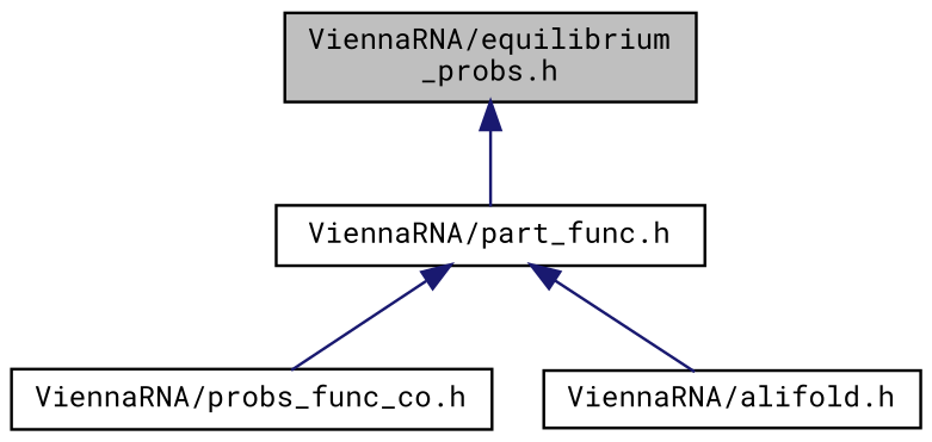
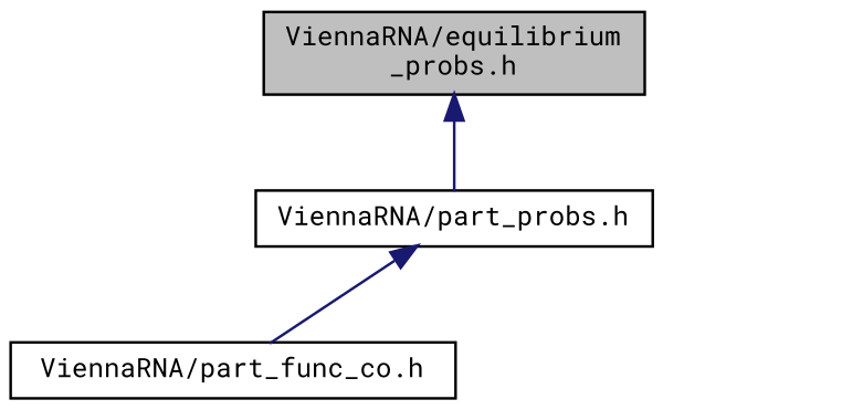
  digraph {
    fontname="Roboto Mono"
    node [color=black fontname="Roboto Mono" fontsize=10 shape=record]
    edge [color=midnightblue dir=back fontname="Roboto Mono" fontsize=10 labelfontname=Helvetica labelfontsize=10 style=solid]
    n1 [fillcolor=grey75 fontcolor=black height=0.2 label="ViennaRNA/equilibrium\l_probs.h" style=filled width=0.4]
-   n2 [height=0.2 label="ViennaRNA/part_func.h" width=0.4]
-   n3 [height=0.2 label="ViennaRNA/probs_func_co.h" width=0.4]
-   n4 [height=0.2 label="ViennaRNA/alifold.h" width=0.4]
+   n2 [height=0.2 label="ViennaRNA/part_probs.h" width=0.4]
+   n3 [height=0.2 label="ViennaRNA/part_func_co.h" width=0.4]
    n1 -> n2
    n2 -> n3
-   n2 -> n4
  }
